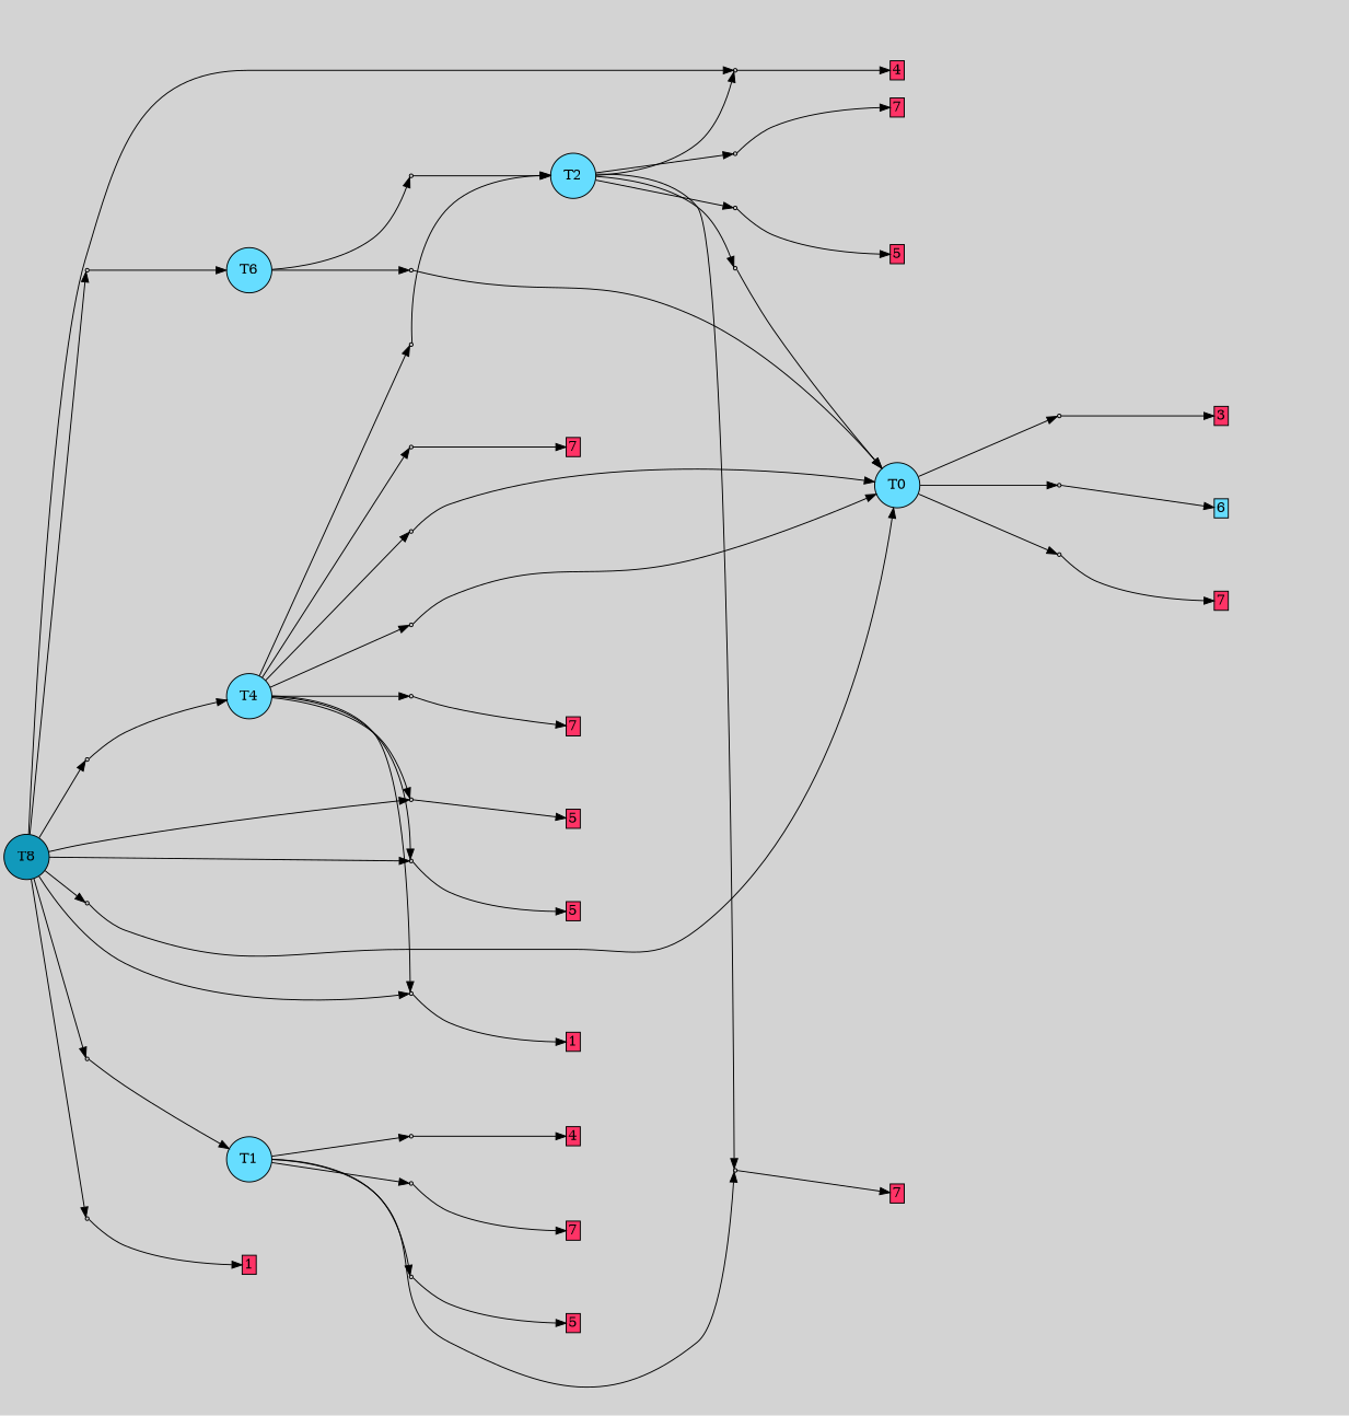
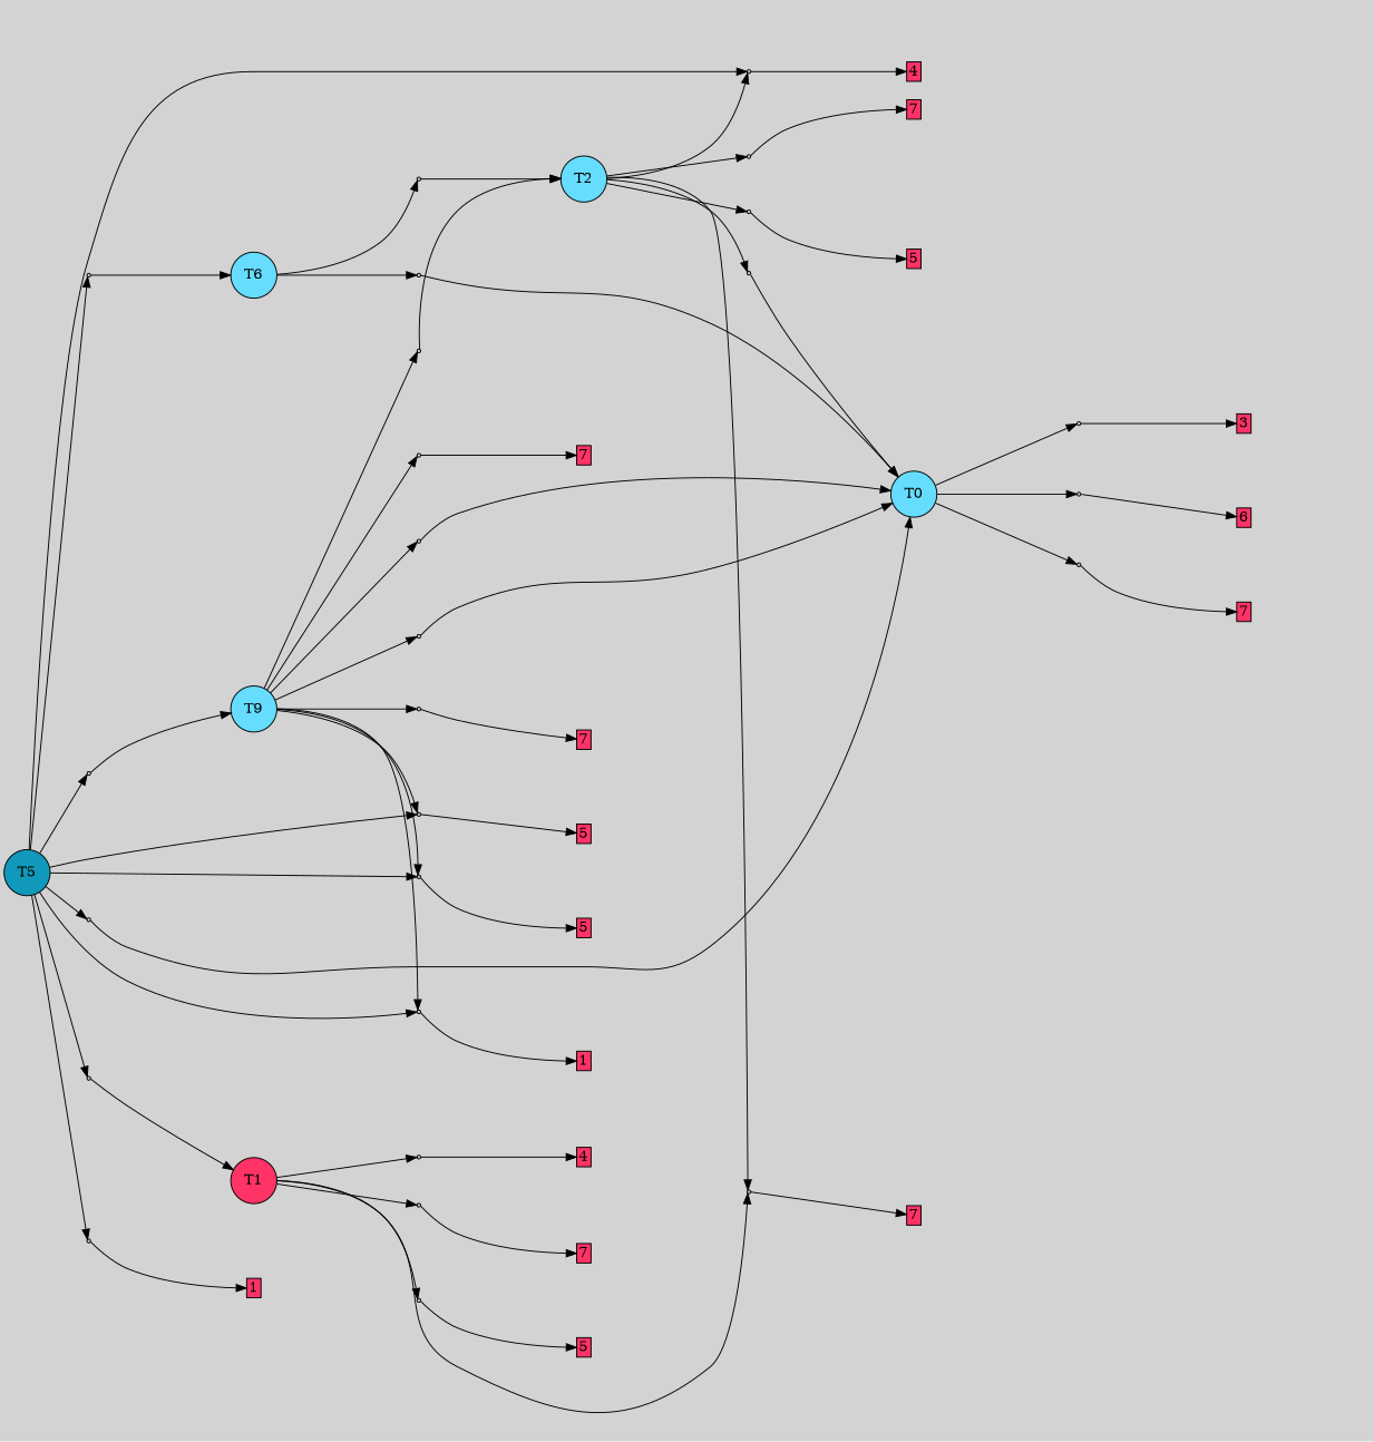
  digraph {
    bgcolor=lightgray
    rankdir=LR
    node [shape=box style=filled]
-   T5 [fillcolor="#1199bb" shape=circle label=T8]
+   T5 [fillcolor="#1199bb" shape=circle]
    P10 [fillcolor="#cccccc" shape=point]
    P15 [fillcolor="#cccccc" shape=point]
    P16 [fillcolor="#cccccc" shape=point]
    P17 [fillcolor="#cccccc" shape=point]
    P21 [fillcolor="#cccccc" shape=point]
    P22 [fillcolor="#cccccc" shape=point]
    P23 [fillcolor="#cccccc" shape=point]
    P24 [fillcolor="#cccccc" shape=point]
    P25 [fillcolor="#cccccc" shape=point]
    T0 [fillcolor="#66ddff" shape=circle]
    P0 [fillcolor="#cccccc" shape=point]
    P1 [fillcolor="#cccccc" shape=point]
    P2 [fillcolor="#cccccc" shape=point]
    n15 [label="0|0&4|3#1|4#3|0#2|2#2|5#3|0&#92;n" style=invis]
    n16 [fillcolor="#ff3366" height=0 label=3 margin=0.03 width=0]
    n17 [label="7|0&3|5#3|2#4|1#2|4#1|3#1|3&#92;n" style=invis]
-   n18 [fillcolor="#66ddff" height=0 label=6 margin=0.03 width=0]
+   n18 [fillcolor="#ff3366" height=0 label=6 margin=0.03 width=0]
    n19 [label="2|0&4|2#3|4#3|2#3|5#0|4#1|2&#92;n" style=invis]
    n20 [fillcolor="#ff3366" height=0 label=7 margin=0.03 width=0]
-   T1 [fillcolor="#66ddff" shape=circle]
+   T1 [fillcolor="#ff3366" shape=circle]
    P3 [fillcolor="#cccccc" shape=point]
    P4 [fillcolor="#cccccc" shape=point]
    P5 [fillcolor="#cccccc" shape=point]
    P6 [fillcolor="#cccccc" shape=point]
    n26 [label="3|7&0|0#3|2#3|6#3|1#3|7#0|5&#92;n1|0&4|7#0|7#0|7#3|1#2|0#1|3&#92;n" style=invis]
    n27 [fillcolor="#ff3366" height=0 label=4 margin=0.03 width=0]
    n28 [label="1|0&4|1#3|4#1|0#0|4#0|6#0|5&#92;n" style=invis]
    n29 [fillcolor="#ff3366" height=0 label=7 margin=0.03 width=0]
    n30 [label="7|3&2|3#1|6#0|6#4|3#4|6#0|0&#92;n7|0&2|1#2|3#3|5#0|3#1|3#3|7&#92;n" style=invis]
    n31 [fillcolor="#ff3366" height=0 label=7 margin=0.03 width=0]
    n32 [label="2|0&3|2#4|0#1|5#4|3#0|3#4|5&#92;n" style=invis]
    n33 [fillcolor="#ff3366" height=0 label=5 margin=0.03 width=0]
    T2 [fillcolor="#66ddff" shape=circle]
    P7 [fillcolor="#cccccc" shape=point]
    P8 [fillcolor="#cccccc" shape=point]
    P9 [fillcolor="#cccccc" shape=point]
    n38 [label="2|1&2|3#0|6#3|2#2|2#0|1#3|5&#92;n8|0&1|2#2|0#1|0#4|1#2|7#0|1&#92;n" style=invis]
    n39 [label="2|0&3|2#4|0#1|5#4|3#1|2#4|5&#92;n" style=invis]
    n40 [fillcolor="#ff3366" height=0 label=5 margin=0.03 width=0]
    n41 [label="0|0&4|3#1|2#3|0#2|2#2|5#4|0&#92;n" style=invis]
    n42 [fillcolor="#ff3366" height=0 label=7 margin=0.03 width=0]
    n43 [label="3|7&0|0#3|2#3|6#3|1#3|7#0|5&#92;n1|0&4|7#0|7#0|7#3|1#2|0#1|3&#92;n" style=invis]
    n44 [fillcolor="#ff3366" height=0 label=4 margin=0.03 width=0]
    n45 [fillcolor="#66ddff" label=T6 shape=circle]
    P11 [fillcolor="#cccccc" shape=point]
    P12 [fillcolor="#cccccc" shape=point]
    n48 [label="0|0&4|3#3|2#3|0#2|2#2|5#4|0&#92;n" style=invis]
    n49 [label="0|7&1|0#4|4#2|7#3|2#4|6#3|7&#92;n2|1&2|3#0|6#3|2#2|2#0|1#3|5&#92;n8|0&0|1#1|7#1|0#4|3#3|3#0|7&#92;n" style=invis]
-   T4 [fillcolor="#66ddff" shape=circle]
+   T4 [fillcolor="#66ddff" shape=circle label=T9]
    P13 [fillcolor="#cccccc" shape=point]
    P14 [fillcolor="#cccccc" shape=point]
    P18 [fillcolor="#cccccc" shape=point]
    P19 [fillcolor="#cccccc" shape=point]
    P20 [fillcolor="#cccccc" shape=point]
    n56 [label="7|0&2|3#0|6#4|3#2|0#1|1#2|6&#92;n" style=invis]
    n57 [fillcolor="#ff3366" height=0 label=7 margin=0.03 width=0]
    n58 [label="0|0&4|2#3|2#0|0#2|2#2|5#3|0&#92;n" style=invis]
    n59 [label="6|0&3|5#2|7#3|0#2|5#4|7#0|6&#92;n" style=invis]
    n60 [fillcolor="#ff3366" height=0 label=5 margin=0.03 width=0]
    n61 [label="2|0&3|2#4|0#1|5#4|3#1|3#4|5&#92;n" style=invis]
    n62 [fillcolor="#ff3366" height=0 label=5 margin=0.03 width=0]
    n63 [label="6|0&3|7#4|6#4|6#2|5#0|6#3|0&#92;n" style=invis]
    n64 [fillcolor="#ff3366" height=0 label=1 margin=0.03 width=0]
    n65 [label="8|5&3|4#1|5#0|4#2|0#3|5#2|1&#92;n2|0&0|5#3|4#4|4#0|1#3|7#1|3&#92;n" style=invis]
    n66 [fillcolor="#ff3366" height=0 label=7 margin=0.03 width=0]
    n67 [label="7|0&1|2#2|0#1|0#4|1#2|7#0|1&#92;n" style=invis]
    n68 [label="2|1&4|3#0|6#3|2#2|2#0|1#3|5&#92;n8|0&0|1#1|7#1|0#4|3#3|3#0|7&#92;n" style=invis]
    n69 [label="8|0&0|1#1|7#1|0#4|3#3|3#0|7&#92;n" style=invis]
    n70 [label="8|0&1|2#1|0#1|0#4|1#2|7#0|1&#92;n" style=invis]
    n71 [label="7|0&1|5#0|6#4|7#3|6#0|3#1|7&#92;n" style=invis]
    n72 [label="2|0&2|7#3|2#0|0#3|7#4|0#3|2&#92;n" style=invis]
    n73 [fillcolor="#ff3366" height=0 label=1 margin=0.03 width=0]
    n74 [label="6|0&1|7#3|7#2|1#1|7#0|3#2|1&#92;n" style=invis]
    subgraph sub_1 {
      rank=same
      T5
    }
    T5 -> P10
    T5 -> P15
    T5 -> P16
    T5 -> P17
    T5 -> P21
    T5 -> P22
    T5 -> P23
    T5 -> P24
    T5 -> P25
    P10 -> n43 [style=invis]
    P10 -> n44
    P15 -> n59 [style=invis]
    P15 -> n60
    P16 -> n61 [style=invis]
    P16 -> n62
    P17 -> n63 [style=invis]
    P17 -> n64
    P21 -> n45
    P21 -> n69 [style=invis]
    P22 -> T0
    P22 -> n70 [style=invis]
    P23 -> T1
    P23 -> n71 [style=invis]
    P24 -> n72 [style=invis]
    P24 -> n73
    P25 -> T4
    P25 -> n74 [style=invis]
    T0 -> P0
    T0 -> P1
    T0 -> P2
    P0 -> n15 [style=invis]
    P0 -> n16
    P1 -> n17 [style=invis]
    P1 -> n18
    P2 -> n19 [style=invis]
    P2 -> n20
    T1 -> P3
    T1 -> P4
    T1 -> P5
    T1 -> P6
    P3 -> n26 [style=invis]
    P3 -> n27
    P4 -> n28 [style=invis]
    P4 -> n29
    P5 -> n30 [style=invis]
    P5 -> n31
    P6 -> n32 [style=invis]
    P6 -> n33
    T2 -> P10
    T2 -> P4
    T2 -> P7
    T2 -> P8
    T2 -> P9
    P7 -> T0
    P7 -> n38 [style=invis]
    P8 -> n39 [style=invis]
    P8 -> n40
    P9 -> n41 [style=invis]
    P9 -> n42
    n45 -> P11
    n45 -> P12
    P11 -> T2
    P11 -> n48 [style=invis]
    P12 -> T0
    P12 -> n49 [style=invis]
    T4 -> P15
    T4 -> P16
    T4 -> P17
    T4 -> P13
    T4 -> P14
    T4 -> P18
    T4 -> P19
    T4 -> P20
    P13 -> n56 [style=invis]
    P13 -> n57
    P14 -> T2
    P14 -> n58 [style=invis]
    P18 -> n65 [style=invis]
    P18 -> n66
    P19 -> T0
    P19 -> n67 [style=invis]
    P20 -> T0
    P20 -> n68 [style=invis]
  }
